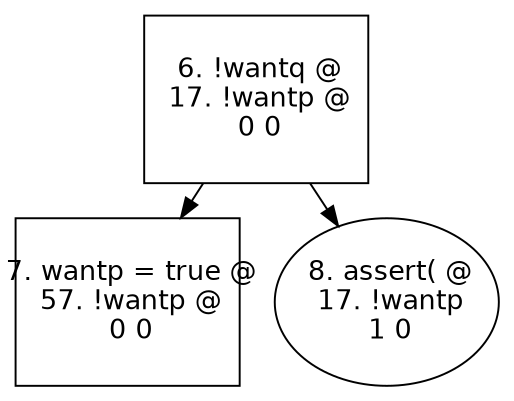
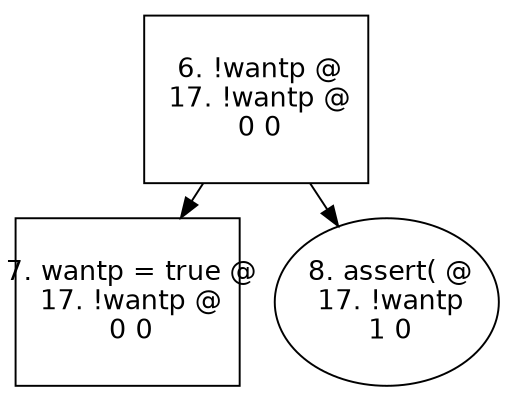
  digraph {
    ranksep=.25
    node [fixedsize=true fontname=Helvetica fontsize=14 peripheries=1 shape=box]
-   n1 [height=1.2 label=" 6. !wantq @\n 17. !wantp @\n 0 0\n" width=1.6]
-   n2 [height=1.2 label=" 7. wantp = true @\n 57. !wantp @\n 0 0\n" width=1.6]
+   n1 [height=1.2 label=" 6. !wantp @\n 17. !wantp @\n 0 0\n" width=1.6]
+   n2 [height=1.2 label=" 7. wantp = true @\n 17. !wantp @\n 0 0\n" width=1.6]
    n3 [height=1.2 label=" 8. assert( @\n 17. !wantp\n 1 0\n" shape=ellipse width=1.6]
    n1 -> n2
    n1 -> n3
  }
